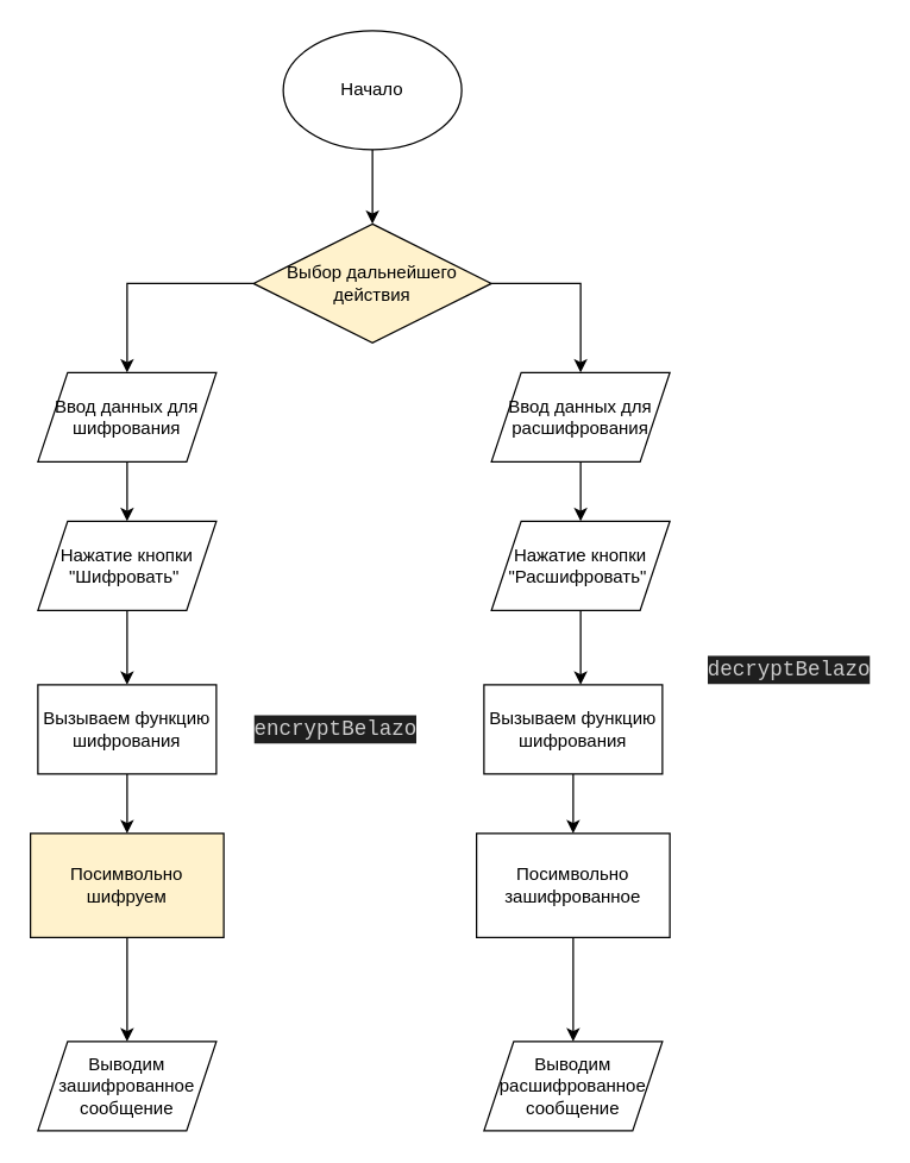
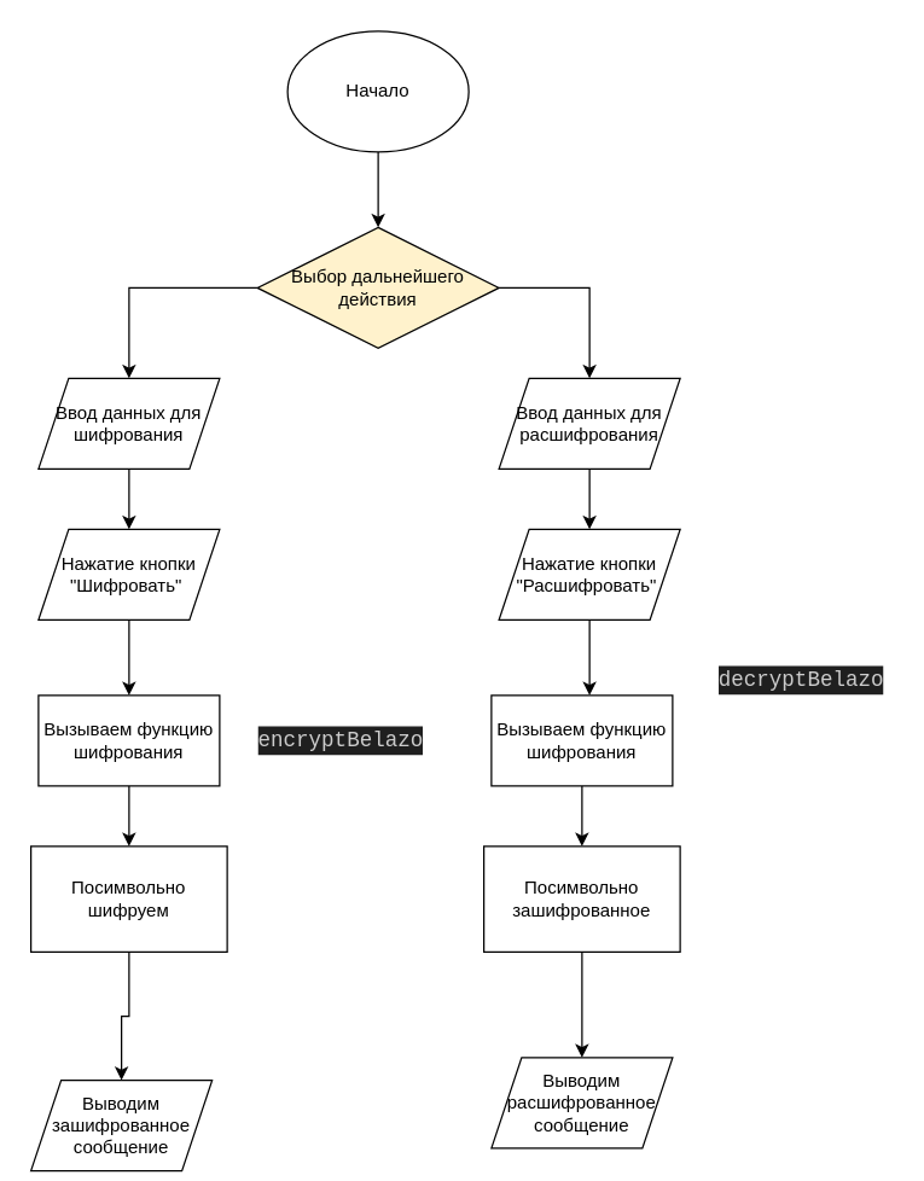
  <mxCell id="0" />
  <mxCell id="1" parent="0" />
  <mxCell id="2" value="" style="edgeStyle=orthogonalEdgeStyle;rounded=0;orthogonalLoop=1;jettySize=auto;html=1;" parent="1" source="3" target="6" edge="1"><mxGeometry relative="1" as="geometry" /></mxCell>
  <mxCell id="3" value="Начало" style="ellipse;whiteSpace=wrap;html=1;" parent="1" vertex="1"><mxGeometry x="190" y="20" width="120" height="80" as="geometry" /></mxCell>
  <mxCell id="4" value="" style="edgeStyle=orthogonalEdgeStyle;rounded=0;orthogonalLoop=1;jettySize=auto;html=1;" parent="1" source="6" target="8" edge="1"><mxGeometry relative="1" as="geometry" /></mxCell>
  <mxCell id="5" value="" style="edgeStyle=orthogonalEdgeStyle;rounded=0;orthogonalLoop=1;jettySize=auto;html=1;exitX=1;exitY=0.5;exitDx=0;exitDy=0;" parent="1" source="6" target="10" edge="1"><mxGeometry relative="1" as="geometry" /></mxCell>
  <mxCell id="6" value="Выбор дальнейшего действия" style="rhombus;whiteSpace=wrap;html=1;fillColor=#fff2cc;" parent="1" vertex="1"><mxGeometry x="170" y="150" width="160" height="80" as="geometry" /></mxCell>
  <mxCell id="7" value="" style="edgeStyle=orthogonalEdgeStyle;rounded=0;orthogonalLoop=1;jettySize=auto;html=1;" parent="1" source="8" target="12" edge="1"><mxGeometry relative="1" as="geometry" /></mxCell>
  <mxCell id="8" value="Ввод данных для шифрования" style="shape=parallelogram;perimeter=parallelogramPerimeter;whiteSpace=wrap;html=1;fixedSize=1;" parent="1" vertex="1"><mxGeometry x="25" y="250" width="120" height="60" as="geometry" /></mxCell>
  <mxCell id="9" value="" style="edgeStyle=orthogonalEdgeStyle;rounded=0;orthogonalLoop=1;jettySize=auto;html=1;" parent="1" source="10" target="14" edge="1"><mxGeometry relative="1" as="geometry" /></mxCell>
  <mxCell id="10" value="Ввод данных для расшифрования" style="shape=parallelogram;perimeter=parallelogramPerimeter;whiteSpace=wrap;html=1;fixedSize=1;" parent="1" vertex="1"><mxGeometry x="330" y="250" width="120" height="60" as="geometry" /></mxCell>
  <mxCell id="11" value="" style="edgeStyle=orthogonalEdgeStyle;rounded=0;orthogonalLoop=1;jettySize=auto;html=1;" parent="1" source="12" target="16" edge="1"><mxGeometry relative="1" as="geometry" /></mxCell>
  <mxCell id="12" value="Нажатие кнопки &quot;Шифровать&quot;&amp;nbsp;" style="shape=parallelogram;perimeter=parallelogramPerimeter;whiteSpace=wrap;html=1;fixedSize=1;" parent="1" vertex="1"><mxGeometry x="25" y="350" width="120" height="60" as="geometry" /></mxCell>
  <mxCell id="13" value="" style="edgeStyle=orthogonalEdgeStyle;rounded=0;orthogonalLoop=1;jettySize=auto;html=1;" parent="1" source="14" edge="1"><mxGeometry relative="1" as="geometry"><mxPoint x="390" y="460" as="targetPoint" /></mxGeometry></mxCell>
  <mxCell id="14" value="Нажатие кнопки &quot;Расшифровать&quot;&amp;nbsp;" style="shape=parallelogram;perimeter=parallelogramPerimeter;whiteSpace=wrap;html=1;fixedSize=1;" parent="1" vertex="1"><mxGeometry x="330" y="350" width="120" height="60" as="geometry" /></mxCell>
  <mxCell id="15" value="" style="edgeStyle=orthogonalEdgeStyle;rounded=0;orthogonalLoop=1;jettySize=auto;html=1;" parent="1" source="16" edge="1"><mxGeometry relative="1" as="geometry"><mxPoint x="85" y="560" as="targetPoint" /></mxGeometry></mxCell>
  <mxCell id="16" value="Вызываем функцию шифрования" style="rounded=0;whiteSpace=wrap;html=1;" parent="1" vertex="1"><mxGeometry x="25" y="460" width="120" height="60" as="geometry" /></mxCell>
  <mxCell id="17" value="&lt;div style=&quot;color: rgb(204, 204, 204); background-color: rgb(31, 31, 31); font-family: Consolas, &amp;quot;Courier New&amp;quot;, monospace; font-size: 14px; line-height: 19px;&quot;&gt;&lt;div style=&quot;line-height: 19px;&quot;&gt;&lt;div style=&quot;line-height: 19px;&quot;&gt;&lt;div style=&quot;line-height: 19px;&quot;&gt;&lt;div style=&quot;line-height: 19px;&quot;&gt;encryptBelazo&lt;/div&gt;&lt;/div&gt;&lt;/div&gt;&lt;/div&gt;&lt;/div&gt;" style="text;html=1;align=center;verticalAlign=middle;resizable=0;points=[];autosize=1;strokeColor=none;fillColor=none;" parent="1" vertex="1"><mxGeometry x="165" y="475" width="120" height="30" as="geometry" /></mxCell>
  <mxCell id="18" value="" style="edgeStyle=orthogonalEdgeStyle;rounded=0;orthogonalLoop=1;jettySize=auto;html=1;" parent="1" source="19" target="20" edge="1"><mxGeometry relative="1" as="geometry" /></mxCell>
- <mxCell id="19" value="Посимвольно шифруем" style="whiteSpace=wrap;html=1;fillColor=#fff2cc;" parent="1" vertex="1"><mxGeometry x="20" y="560" width="130" height="70" as="geometry" /></mxCell>
- <mxCell id="20" value="Выводим зашифрованное сообщение" style="shape=parallelogram;perimeter=parallelogramPerimeter;whiteSpace=wrap;html=1;fixedSize=1;" parent="1" vertex="1"><mxGeometry x="25" y="700" width="120" height="60" as="geometry" /></mxCell>
+ <mxCell id="19" value="Посимвольно шифруем" style="whiteSpace=wrap;html=1;" parent="1" vertex="1"><mxGeometry x="20" y="560" width="130" height="70" as="geometry" /></mxCell>
+ <mxCell id="20" value="Выводим зашифрованное сообщение" style="shape=parallelogram;perimeter=parallelogramPerimeter;whiteSpace=wrap;html=1;fixedSize=1;" parent="1" vertex="1"><mxGeometry x="20" y="715" width="120" height="60" as="geometry" /></mxCell>
  <mxCell id="21" value="" style="edgeStyle=orthogonalEdgeStyle;rounded=0;orthogonalLoop=1;jettySize=auto;html=1;" parent="1" source="22" edge="1"><mxGeometry relative="1" as="geometry"><mxPoint x="385" y="560" as="targetPoint" /></mxGeometry></mxCell>
  <mxCell id="22" value="Вызываем функцию шифрования" style="rounded=0;whiteSpace=wrap;html=1;" parent="1" vertex="1"><mxGeometry x="325" y="460" width="120" height="60" as="geometry" /></mxCell>
  <mxCell id="23" value="&lt;div style=&quot;color: rgb(204, 204, 204); background-color: rgb(31, 31, 31); font-family: Consolas, &amp;quot;Courier New&amp;quot;, monospace; font-size: 14px; line-height: 19px;&quot;&gt;&lt;div style=&quot;line-height: 19px;&quot;&gt;&lt;div style=&quot;line-height: 19px;&quot;&gt;&lt;div style=&quot;line-height: 19px;&quot;&gt;&lt;div style=&quot;line-height: 19px;&quot;&gt;&lt;div style=&quot;line-height: 19px;&quot;&gt;decryptBelazo&lt;/div&gt;&lt;/div&gt;&lt;/div&gt;&lt;/div&gt;&lt;/div&gt;&lt;/div&gt;" style="text;html=1;align=center;verticalAlign=middle;resizable=0;points=[];autosize=1;strokeColor=none;fillColor=none;" parent="1" vertex="1"><mxGeometry x="470" y="435" width="120" height="30" as="geometry" /></mxCell>
  <mxCell id="24" value="" style="edgeStyle=orthogonalEdgeStyle;rounded=0;orthogonalLoop=1;jettySize=auto;html=1;" parent="1" source="25" target="26" edge="1"><mxGeometry relative="1" as="geometry" /></mxCell>
  <mxCell id="25" value="Посимвольно зашифрованное" style="whiteSpace=wrap;html=1;" parent="1" vertex="1"><mxGeometry x="320" y="560" width="130" height="70" as="geometry" /></mxCell>
  <mxCell id="26" value="Выводим расшифрованное сообщение" style="shape=parallelogram;perimeter=parallelogramPerimeter;whiteSpace=wrap;html=1;fixedSize=1;" parent="1" vertex="1"><mxGeometry x="325" y="700" width="120" height="60" as="geometry" /></mxCell>
